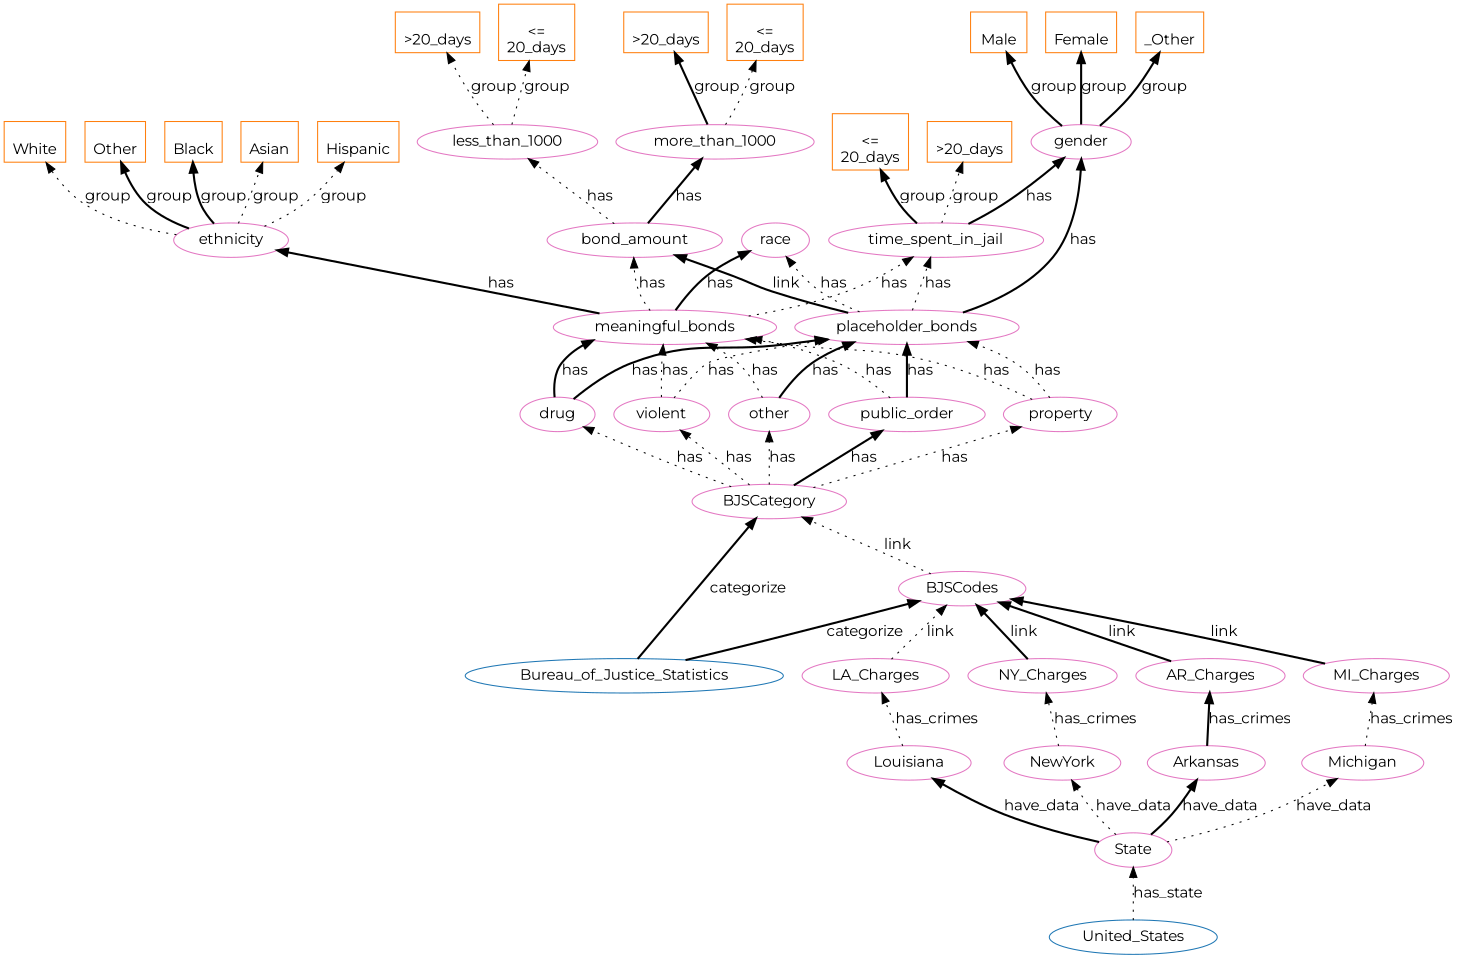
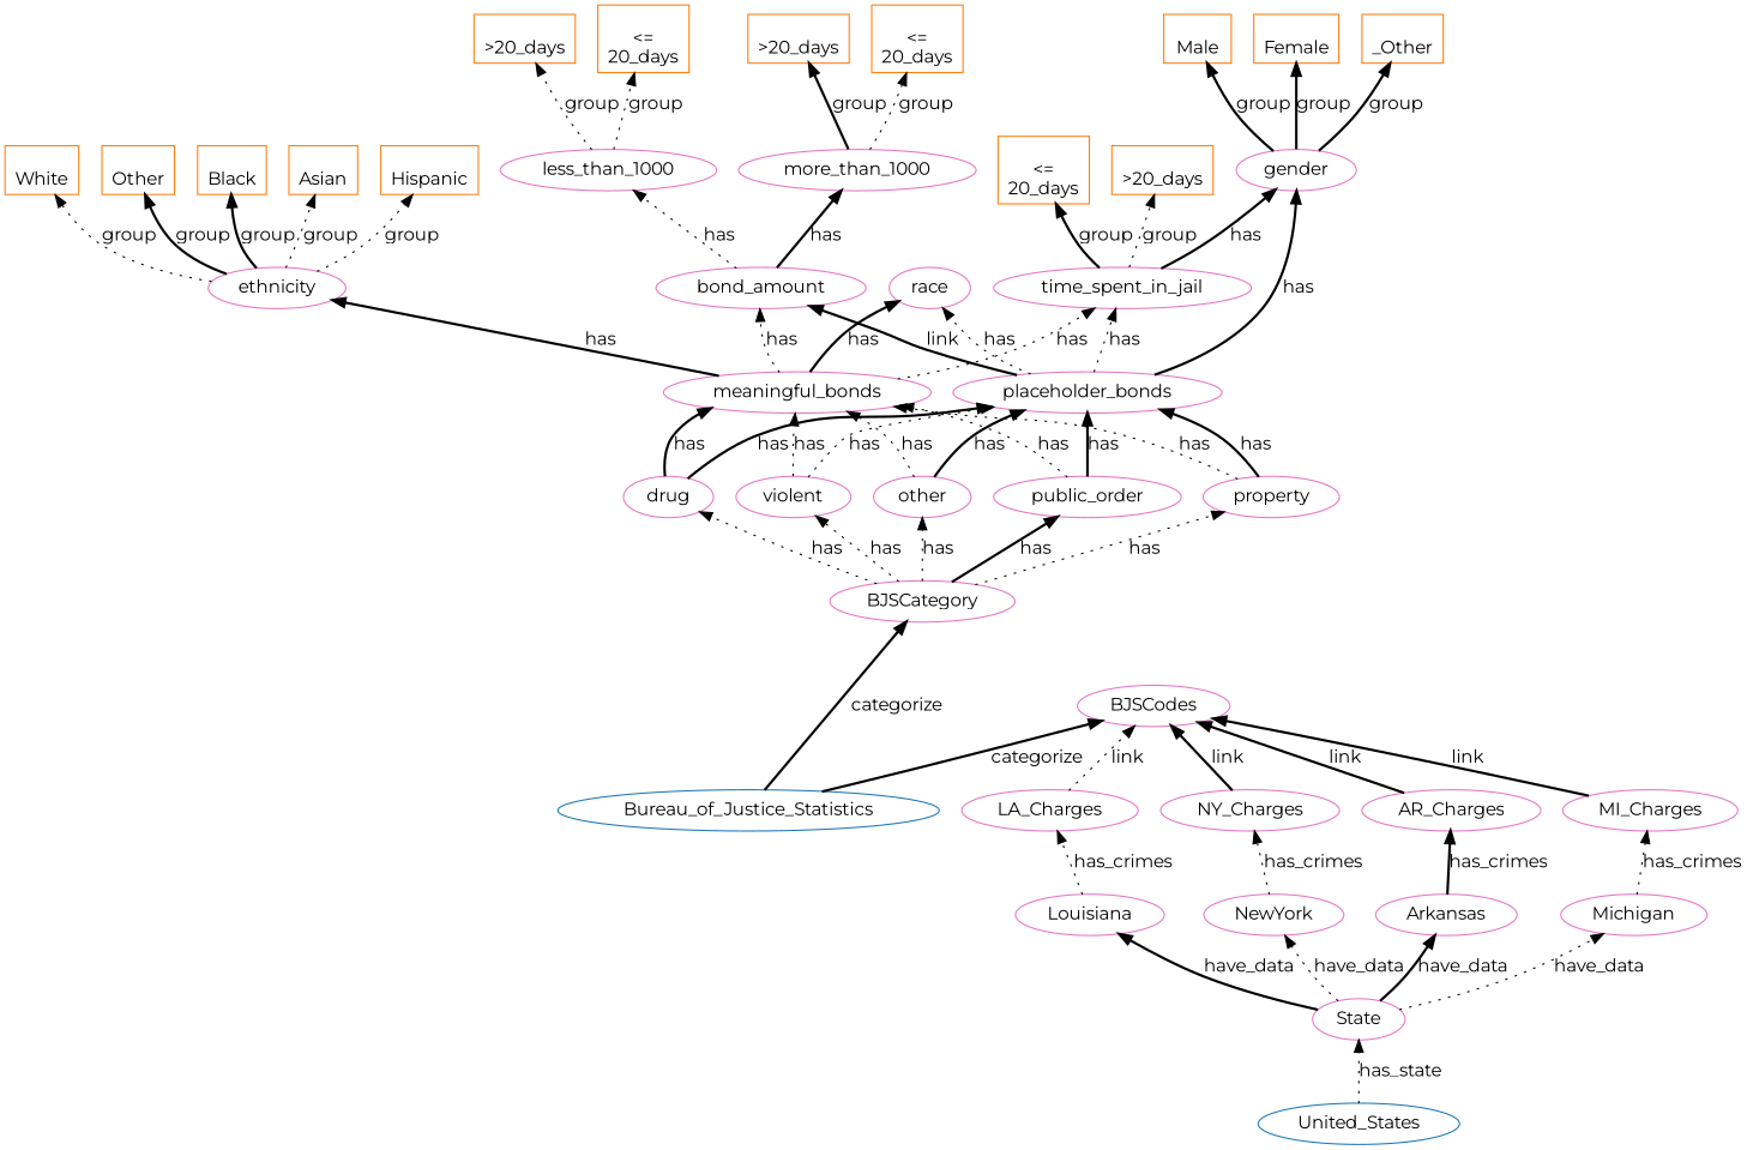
  digraph {
    fontname=Montserrat
    rankdir=BT
    node [color="#e377c2" fillcolor="#e377c2" fontname=Montserrat]
    edge [fontname=Montserrat style=dotted]
    n1 [height=.3 label=violent]
    n2 [height=.3 label=placeholder_bonds]
    n3 [height=.3 label=meaningful_bonds]
    n4 [height=.3 label=bond_amount]
    n5 [height=.3 label=gender]
    n6 [height=.3 label=time_spent_in_jail]
    n7 [height=.3 label=race]
    n8 [height=.3 label=ethnicity]
    n9 [height=.3 label=BJSCategory]
    n10 [height=.3 label=other]
    n11 [height=.3 label=drug]
    n12 [height=.3 label=public_order]
    n13 [height=.3 label=property]
    n14 [height=.3 label=more_than_1000]
    n15 [height=.3 label=less_than_1000]
    n16 [color="#ff7f0e" fillcolor="#ff7f0e" height=.3 label="\n<=\n20_days" shape=rect]
    n17 [color="#ff7f0e" fillcolor="#ff7f0e" height=.3 label="\n>20_days" shape=rect]
    n18 [color="#ff7f0e" fillcolor="#ff7f0e" height=.3 label="\n>20_days" shape=rect]
    n19 [color="#ff7f0e" fillcolor="#ff7f0e" height=.3 label="\n<=\n20_days" shape=rect]
    n20 [color="#1f77b4" fillcolor="#1f77b4" height=.3 label=Bureau_of_Justice_Statistics]
    n21 [height=.3 label=BJSCodes]
    n22 [height=.3 label=Louisiana]
    n23 [height=.3 label=LA_Charges]
    n24 [height=.3 label=NewYork]
    n25 [height=.3 label=NY_Charges]
    n26 [height=.3 label=Arkansas]
    n27 [height=.3 label=AR_Charges]
    n28 [color="#ff7f0e" fillcolor="#ff7f0e" height=.3 label="\nWhite" shape=rect]
    n29 [color="#ff7f0e" fillcolor="#ff7f0e" height=.3 label="\nOther" shape=rect]
    n30 [color="#ff7f0e" fillcolor="#ff7f0e" height=.3 label="\nBlack" shape=rect]
    n31 [color="#ff7f0e" fillcolor="#ff7f0e" height=.3 label="\nAsian" shape=rect]
    n32 [color="#ff7f0e" fillcolor="#ff7f0e" height=.3 label="\nHispanic" shape=rect]
    n33 [height=.3 label=Michigan]
    n34 [height=.3 label=MI_Charges]
    n35 [color="#1f77b4" fillcolor="#1f77b4" height=.3 label=United_States]
    n36 [height=.3 label=State]
    n37 [color="#ff7f0e" fillcolor="#ff7f0e" height=.3 label="\n_Other" shape=rect]
    n38 [color="#ff7f0e" fillcolor="#ff7f0e" height=.3 label="\nMale" shape=rect]
    n39 [color="#ff7f0e" fillcolor="#ff7f0e" height=.3 label="\nFemale" shape=rect]
    n40 [color="#ff7f0e" fillcolor="#ff7f0e" height=.3 label="\n<=\n20_days" shape=rect]
    n41 [color="#ff7f0e" fillcolor="#ff7f0e" height=.3 label="\n>20_days" shape=rect]
    n1 -> n2 [label=has]
    n1 -> n3 [label=has]
    n2 -> n4 [label=link style=bold]
    n2 -> n5 [label=has style=bold]
    n2 -> n6 [label=has]
    n2 -> n7 [label=has]
    n3 -> n4 [label=has]
    n3 -> n6 [label=has]
    n3 -> n7 [label=has style=bold]
    n3 -> n8 [label=has style=bold]
    n4 -> n14 [label=has style=bold]
    n4 -> n15 [label=has]
    n5 -> n37 [label=group style=bold]
    n5 -> n38 [label=group style=bold]
    n5 -> n39 [label=group style=bold]
    n6 -> n5 [label=has style=bold]
    n6 -> n40 [label=group style=bold]
    n6 -> n41 [label=group]
    n8 -> n28 [label=group]
    n8 -> n29 [label=group style=bold]
    n8 -> n30 [label=group style=bold]
    n8 -> n31 [label=group]
    n8 -> n32 [label=group]
    n9 -> n1 [label=has]
    n9 -> n10 [label=has]
    n9 -> n11 [label=has]
    n9 -> n12 [label=has style=bold]
    n9 -> n13 [label=has]
    n10 -> n2 [label=has style=bold]
    n10 -> n3 [label=has]
    n11 -> n2 [label=has style=bold]
    n11 -> n3 [label=has style=bold]
    n12 -> n2 [label=has style=bold]
    n12 -> n3 [label=has]
-   n13 -> n2 [label=has]
+   n13 -> n2 [label=has style=bold]
    n13 -> n3 [label=has]
    n14 -> n16 [label=group]
    n14 -> n17 [label=group style=bold]
    n15 -> n18 [label=group]
    n15 -> n19 [label=group]
    n20 -> n9 [label=categorize style=bold]
    n20 -> n21 [label=categorize style=bold]
-   n21 -> n9 [label=link]
    n22 -> n23 [label=has_crimes]
    n23 -> n21 [label=link]
    n24 -> n25 [label=has_crimes]
    n25 -> n21 [label=link style=bold]
    n26 -> n27 [label=has_crimes style=bold]
    n27 -> n21 [label=link style=bold]
    n33 -> n34 [label=has_crimes]
    n34 -> n21 [label=link style=bold]
    n35 -> n36 [label=has_state]
    n36 -> n22 [label=have_data style=bold]
    n36 -> n24 [label=have_data]
    n36 -> n26 [label=have_data style=bold]
    n36 -> n33 [label=have_data]
  }
